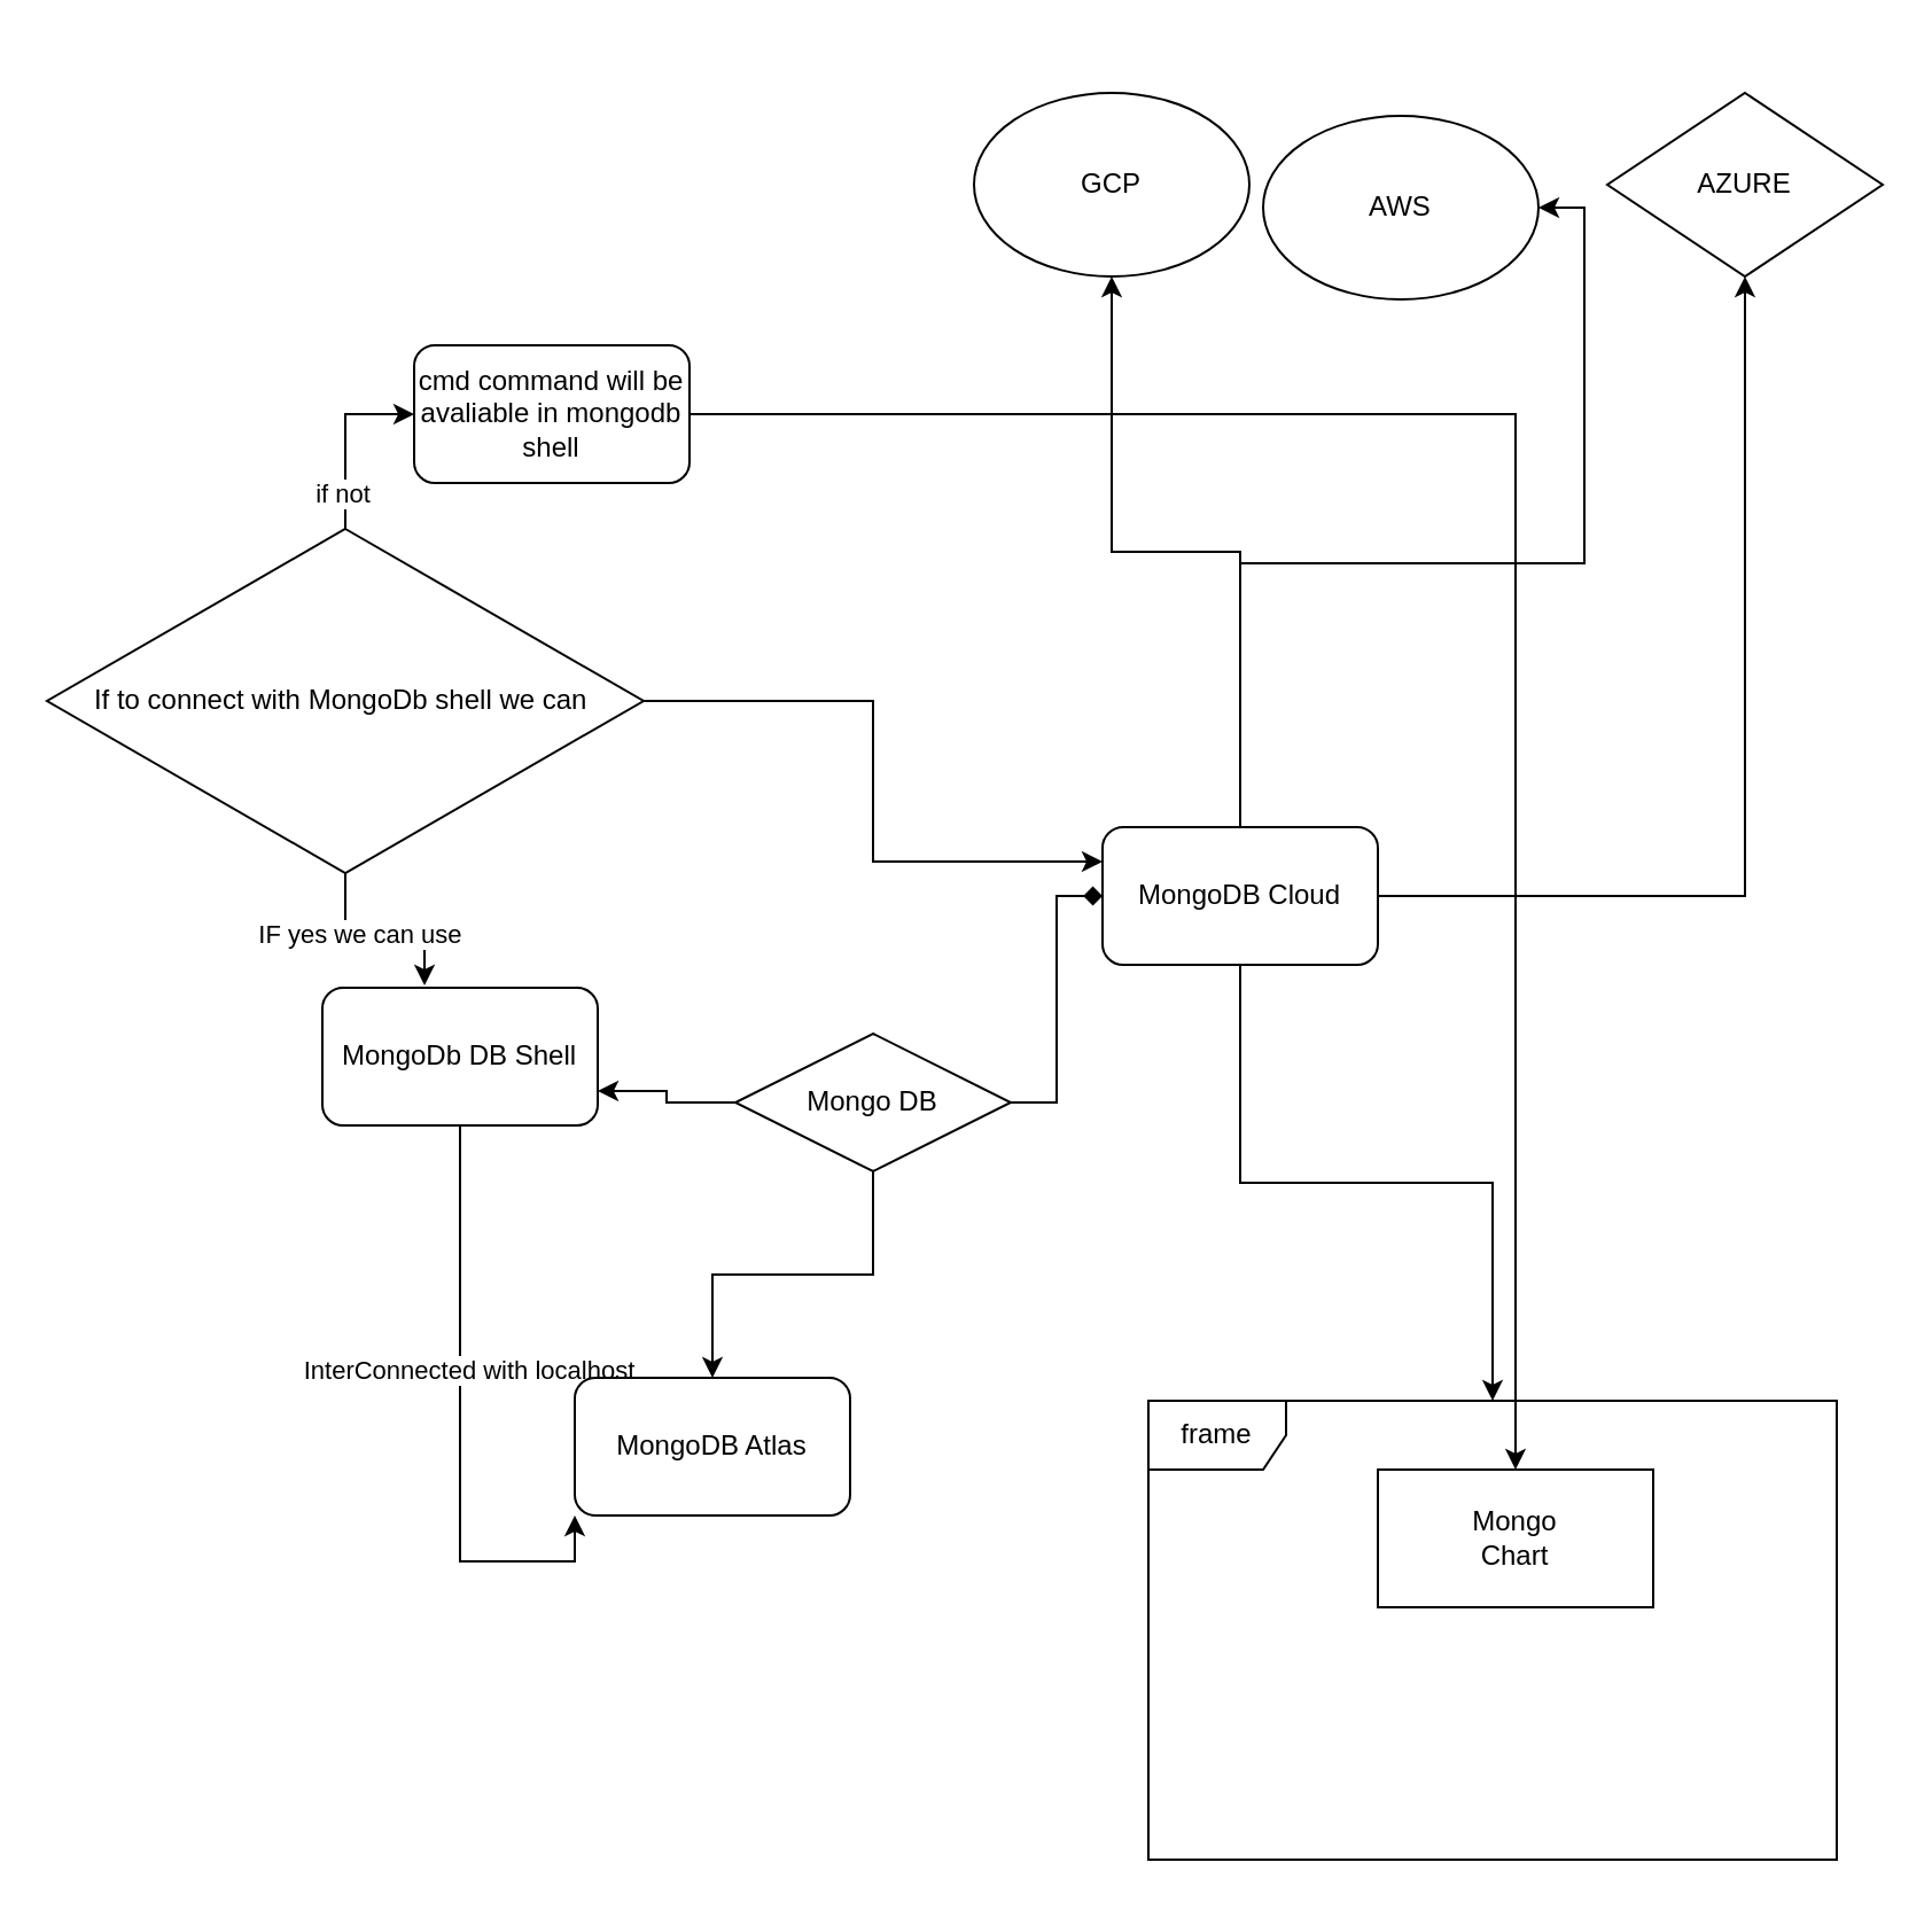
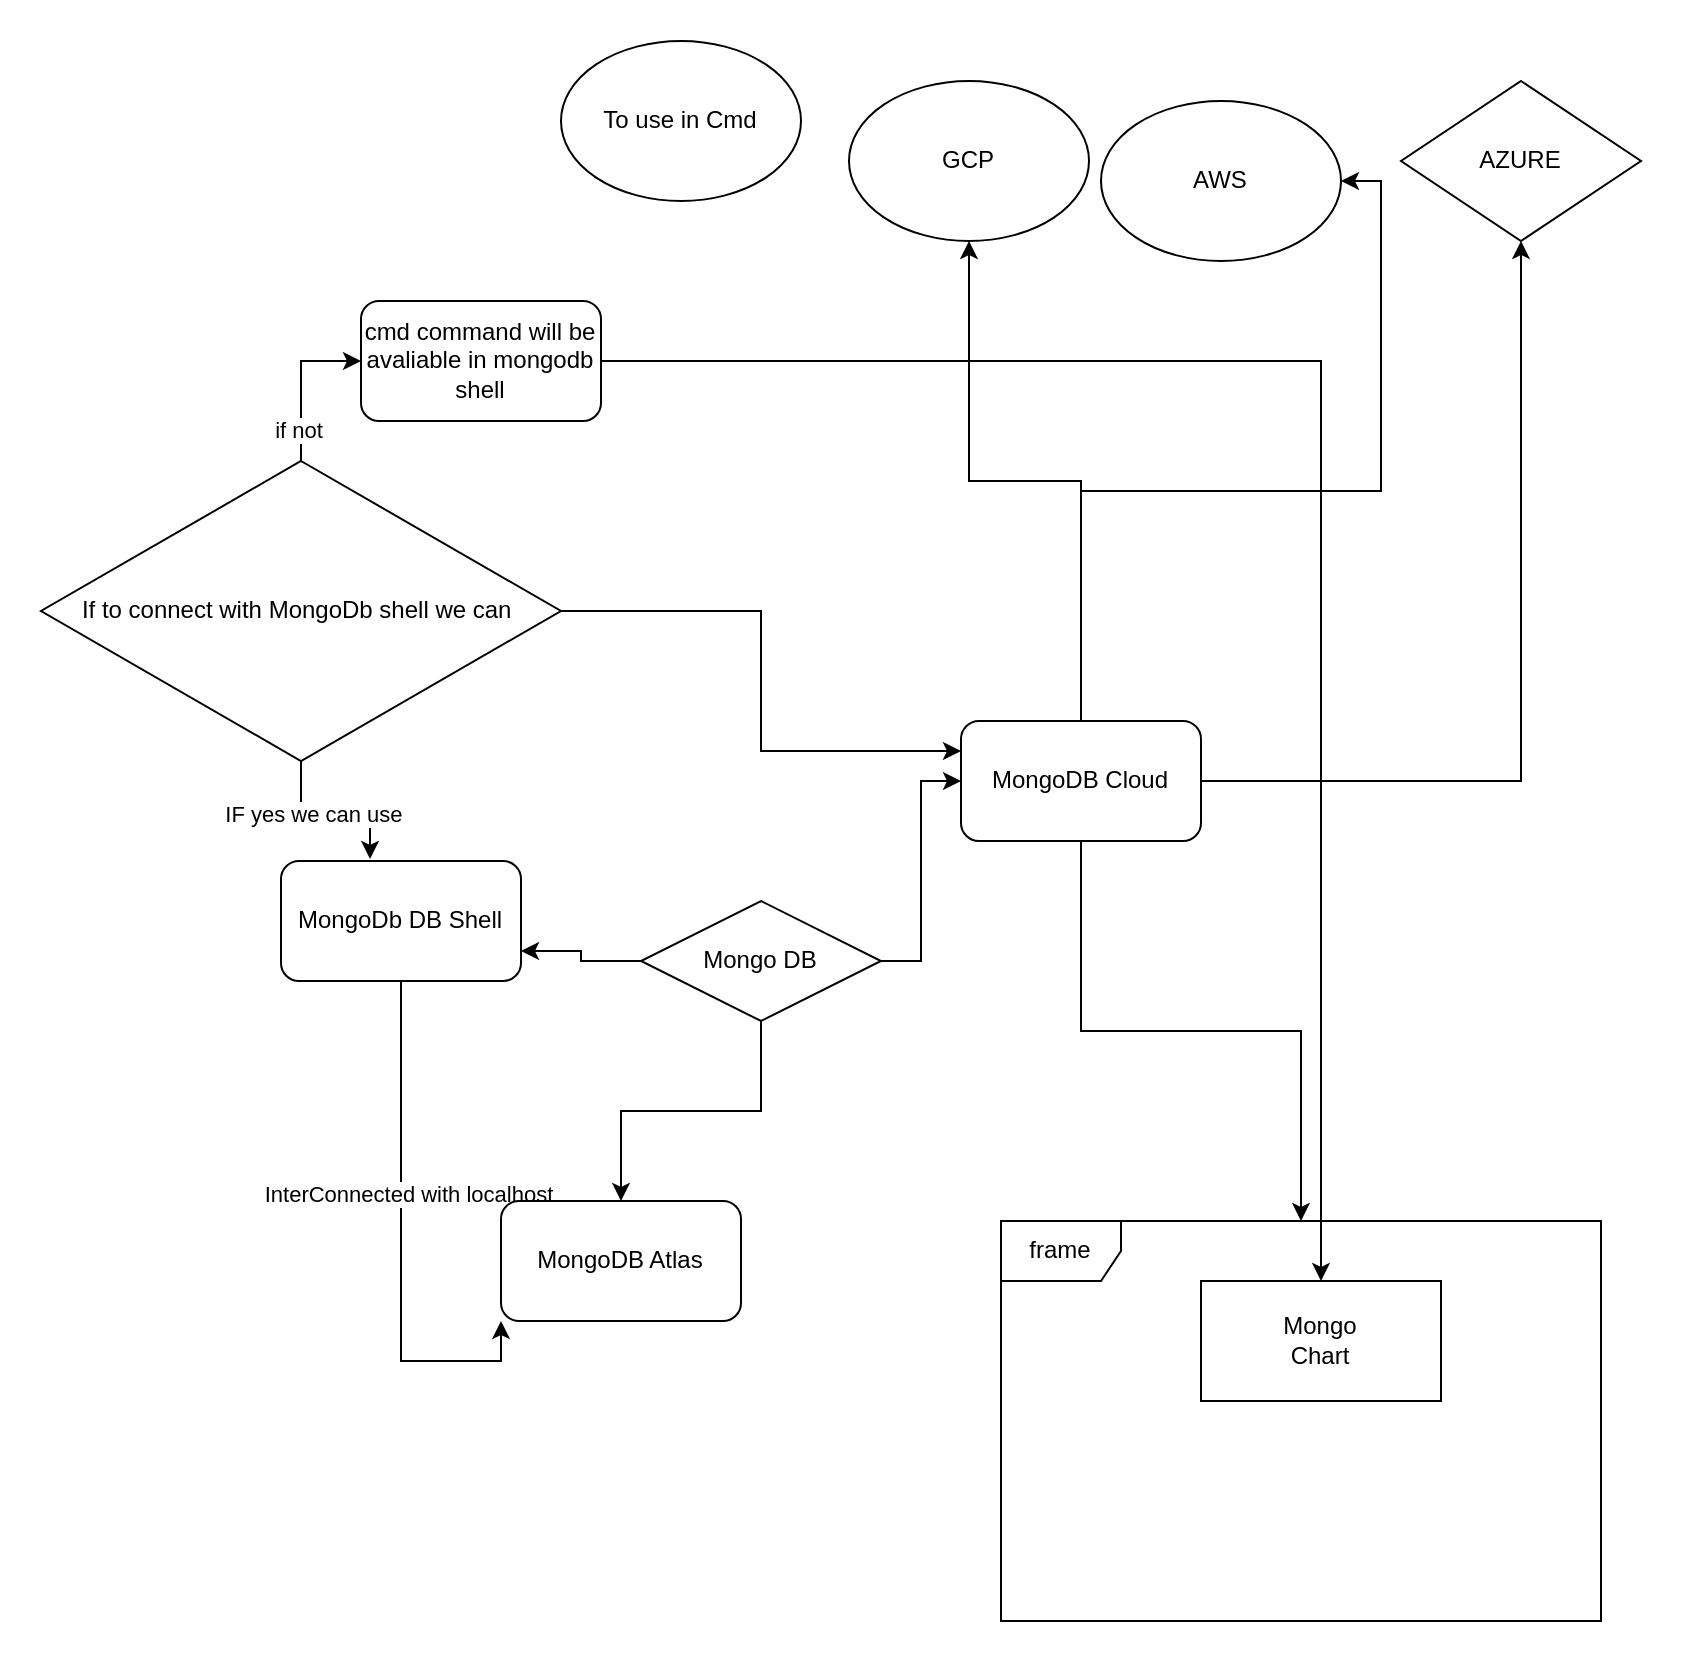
  <mxCell id="0" />
  <mxCell id="1" parent="0" />
- <mxCell id="2" style="edgeStyle=orthogonalEdgeStyle;rounded=0;orthogonalLoop=1;jettySize=auto;html=1;entryX=0;entryY=0.5;entryDx=0;entryDy=0;endArrow=diamond;" edge="1" parent="1" source="5" target="14"><mxGeometry relative="1" as="geometry" /></mxCell>
+ <mxCell id="2" style="edgeStyle=orthogonalEdgeStyle;rounded=0;orthogonalLoop=1;jettySize=auto;html=1;entryX=0;entryY=0.5;entryDx=0;entryDy=0;" edge="1" parent="1" source="5" target="14"><mxGeometry relative="1" as="geometry" /></mxCell>
  <mxCell id="3" style="edgeStyle=orthogonalEdgeStyle;rounded=0;orthogonalLoop=1;jettySize=auto;html=1;entryX=0.5;entryY=0;entryDx=0;entryDy=0;" edge="1" parent="1" source="5" target="9"><mxGeometry relative="1" as="geometry" /></mxCell>
  <mxCell id="4" style="edgeStyle=orthogonalEdgeStyle;rounded=0;orthogonalLoop=1;jettySize=auto;html=1;entryX=1;entryY=0.75;entryDx=0;entryDy=0;" edge="1" parent="1" source="5" target="8"><mxGeometry relative="1" as="geometry" /></mxCell>
  <mxCell id="5" value="Mongo DB&lt;br&gt;" style="rhombus;whiteSpace=wrap;html=1;" vertex="1" parent="1"><mxGeometry x="320" y="450" width="120" height="60" as="geometry" /></mxCell>
  <mxCell id="6" style="edgeStyle=orthogonalEdgeStyle;rounded=0;orthogonalLoop=1;jettySize=auto;html=1;entryX=0;entryY=1;entryDx=0;entryDy=0;" edge="1" parent="1" source="8" target="9"><mxGeometry relative="1" as="geometry" /></mxCell>
  <mxCell id="7" value="InterConnected with localhost&lt;br&gt;" style="edgeLabel;html=1;align=center;verticalAlign=middle;resizable=0;points=[];" vertex="1" connectable="0" parent="6"><mxGeometry x="-0.185" y="3" relative="1" as="geometry"><mxPoint as="offset" /></mxGeometry></mxCell>
  <mxCell id="8" value="MongoDb DB Shell" style="rounded=1;whiteSpace=wrap;html=1;" vertex="1" parent="1"><mxGeometry x="140" y="430" width="120" height="60" as="geometry" /></mxCell>
  <mxCell id="9" value="MongoDB Atlas" style="rounded=1;whiteSpace=wrap;html=1;" vertex="1" parent="1"><mxGeometry x="250" y="600" width="120" height="60" as="geometry" /></mxCell>
  <mxCell id="10" style="edgeStyle=orthogonalEdgeStyle;rounded=0;orthogonalLoop=1;jettySize=auto;html=1;" edge="1" parent="1" source="14" target="17"><mxGeometry relative="1" as="geometry" /></mxCell>
  <mxCell id="11" style="edgeStyle=orthogonalEdgeStyle;rounded=0;orthogonalLoop=1;jettySize=auto;html=1;entryX=1;entryY=0.5;entryDx=0;entryDy=0;" edge="1" parent="1" source="14" target="18"><mxGeometry relative="1" as="geometry" /></mxCell>
  <mxCell id="12" style="edgeStyle=orthogonalEdgeStyle;rounded=0;orthogonalLoop=1;jettySize=auto;html=1;entryX=0.5;entryY=1;entryDx=0;entryDy=0;" edge="1" parent="1" source="14" target="19"><mxGeometry relative="1" as="geometry" /></mxCell>
  <mxCell id="13" style="edgeStyle=orthogonalEdgeStyle;rounded=0;orthogonalLoop=1;jettySize=auto;html=1;" edge="1" parent="1" source="14" target="15"><mxGeometry relative="1" as="geometry" /></mxCell>
  <mxCell id="14" value="MongoDB Cloud&lt;br&gt;" style="rounded=1;whiteSpace=wrap;html=1;" vertex="1" parent="1"><mxGeometry x="480" y="360" width="120" height="60" as="geometry" /></mxCell>
  <mxCell id="15" value="frame" style="shape=umlFrame;whiteSpace=wrap;html=1;pointerEvents=0;" vertex="1" parent="1"><mxGeometry x="500" y="610" width="300" height="200" as="geometry" /></mxCell>
  <mxCell id="16" value="Mongo &lt;br&gt;Chart" style="whiteSpace=wrap;html=1;" vertex="1" parent="1"><mxGeometry x="600" y="640" width="120" height="60" as="geometry" /></mxCell>
  <mxCell id="17" value="GCP" style="ellipse;whiteSpace=wrap;html=1;" vertex="1" parent="1"><mxGeometry x="424" y="40" width="120" height="80" as="geometry" /></mxCell>
  <mxCell id="18" value="AWS" style="ellipse;whiteSpace=wrap;html=1;" vertex="1" parent="1"><mxGeometry x="550" y="50" width="120" height="80" as="geometry" /></mxCell>
  <mxCell id="19" value="AZURE&lt;br&gt;" style="rhombus;whiteSpace=wrap;html=1;" vertex="1" parent="1"><mxGeometry x="700" y="40" width="120" height="80" as="geometry" /></mxCell>
  <mxCell id="20" style="edgeStyle=orthogonalEdgeStyle;rounded=0;orthogonalLoop=1;jettySize=auto;html=1;entryX=0.371;entryY=-0.017;entryDx=0;entryDy=0;entryPerimeter=0;" edge="1" parent="1" source="25" target="8"><mxGeometry relative="1" as="geometry" /></mxCell>
  <mxCell id="21" value="IF yes we can use&amp;nbsp;&lt;br&gt;" style="edgeLabel;html=1;align=center;verticalAlign=middle;resizable=0;points=[];" vertex="1" connectable="0" parent="20"><mxGeometry x="-0.269" y="-1" relative="1" as="geometry"><mxPoint x="1" as="offset" /></mxGeometry></mxCell>
  <mxCell id="22" style="edgeStyle=orthogonalEdgeStyle;rounded=0;orthogonalLoop=1;jettySize=auto;html=1;entryX=0;entryY=0.25;entryDx=0;entryDy=0;" edge="1" parent="1" source="25" target="14"><mxGeometry relative="1" as="geometry" /></mxCell>
  <mxCell id="23" style="edgeStyle=orthogonalEdgeStyle;rounded=0;orthogonalLoop=1;jettySize=auto;html=1;entryX=0;entryY=0.5;entryDx=0;entryDy=0;" edge="1" parent="1" source="25" target="27"><mxGeometry relative="1" as="geometry" /></mxCell>
  <mxCell id="24" value="if not&lt;br&gt;" style="edgeLabel;html=1;align=center;verticalAlign=middle;resizable=0;points=[];" vertex="1" connectable="0" parent="23"><mxGeometry x="-0.607" y="2" relative="1" as="geometry"><mxPoint as="offset" /></mxGeometry></mxCell>
  <mxCell id="25" value="If to connect with MongoDb shell we can&amp;nbsp;" style="rhombus;whiteSpace=wrap;html=1;" vertex="1" parent="1"><mxGeometry x="20" y="230" width="260" height="150" as="geometry" /></mxCell>
  <mxCell id="26" style="edgeStyle=orthogonalEdgeStyle;rounded=0;orthogonalLoop=1;jettySize=auto;html=1;" edge="1" parent="1" source="27" target="16"><mxGeometry relative="1" as="geometry" /></mxCell>
  <mxCell id="27" value="cmd command will be avaliable in mongodb shell" style="rounded=1;whiteSpace=wrap;html=1;" vertex="1" parent="1"><mxGeometry x="180" y="150" width="120" height="60" as="geometry" /></mxCell>
+ <mxCell id="28" value="To use in Cmd&lt;br&gt;" style="ellipse;whiteSpace=wrap;html=1;" vertex="1" parent="1"><mxGeometry x="280" y="20" width="120" height="80" as="geometry" /></mxCell>
